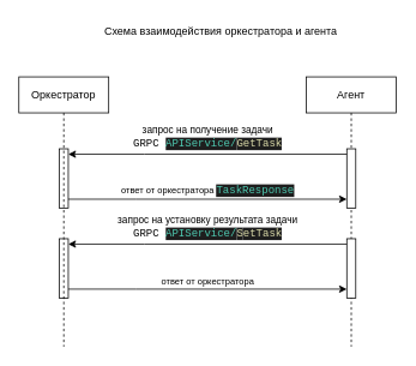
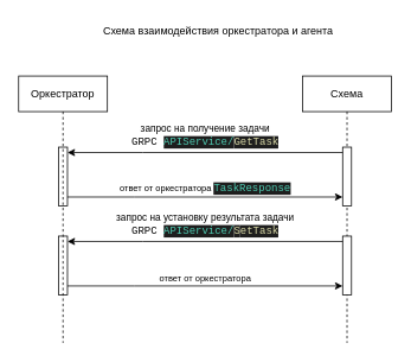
  <mxCell id="0" />
  <mxCell id="1" parent="0" />
- <mxCell id="2" value="Агент" style="shape=umlLifeline;perimeter=lifelinePerimeter;whiteSpace=wrap;html=1;container=0;dropTarget=0;collapsible=0;recursiveResize=0;outlineConnect=0;portConstraint=eastwest;newEdgeStyle={&quot;edgeStyle&quot;:&quot;elbowEdgeStyle&quot;,&quot;elbow&quot;:&quot;vertical&quot;,&quot;curved&quot;:0,&quot;rounded&quot;:0};" parent="1" vertex="1"><mxGeometry x="340" y="85" width="100" height="300" as="geometry" /></mxCell>
+ <mxCell id="2" value="Схема" style="shape=umlLifeline;perimeter=lifelinePerimeter;whiteSpace=wrap;html=1;container=0;dropTarget=0;collapsible=0;recursiveResize=0;outlineConnect=0;portConstraint=eastwest;newEdgeStyle={&quot;edgeStyle&quot;:&quot;elbowEdgeStyle&quot;,&quot;elbow&quot;:&quot;vertical&quot;,&quot;curved&quot;:0,&quot;rounded&quot;:0};" parent="1" vertex="1"><mxGeometry x="340" y="85" width="100" height="300" as="geometry" /></mxCell>
  <mxCell id="3" value="" style="html=1;points=[];perimeter=orthogonalPerimeter;outlineConnect=0;targetShapes=umlLifeline;portConstraint=eastwest;newEdgeStyle={&quot;edgeStyle&quot;:&quot;elbowEdgeStyle&quot;,&quot;elbow&quot;:&quot;vertical&quot;,&quot;curved&quot;:0,&quot;rounded&quot;:0};" parent="2" vertex="1"><mxGeometry x="-275" y="180" width="10" height="66" as="geometry" /></mxCell>
  <mxCell id="4" value="" style="html=1;points=[];perimeter=orthogonalPerimeter;outlineConnect=0;targetShapes=umlLifeline;portConstraint=eastwest;newEdgeStyle={&quot;edgeStyle&quot;:&quot;elbowEdgeStyle&quot;,&quot;elbow&quot;:&quot;vertical&quot;,&quot;curved&quot;:0,&quot;rounded&quot;:0};" parent="2" vertex="1"><mxGeometry x="45" y="180" width="10" height="66" as="geometry" /></mxCell>
  <mxCell id="5" value="запрос на установку результата задачи&lt;div&gt;&lt;div style=&quot;font-family: Menlo, Monaco, &amp;quot;Courier New&amp;quot;, monospace; font-size: 12px; line-height: 18px;&quot;&gt;&lt;span style=&quot;&quot;&gt;GRPC&amp;nbsp;&lt;/span&gt;&lt;span style=&quot;color: rgb(78, 201, 176); background-color: rgb(30, 30, 30);&quot;&gt;APIService/&lt;/span&gt;&lt;span style=&quot;background-color: rgb(30, 30, 30); color: rgb(220, 220, 170);&quot;&gt;S&lt;/span&gt;&lt;span style=&quot;background-color: rgb(30, 30, 30); color: rgb(220, 220, 170);&quot;&gt;etTask&lt;/span&gt;&lt;/div&gt;&lt;/div&gt;" style="html=1;verticalAlign=bottom;endArrow=none;edgeStyle=elbowEdgeStyle;elbow=vertical;curved=0;rounded=0;startArrow=classic;startFill=1;endFill=0;" parent="2" edge="1"><mxGeometry relative="1" as="geometry"><mxPoint x="-265" y="186" as="sourcePoint" /><Array as="points"><mxPoint x="-180" y="186" /></Array><mxPoint x="45" y="186" as="targetPoint" /><mxPoint as="offset" /></mxGeometry></mxCell>
  <mxCell id="6" value="&lt;font style=&quot;font-size: 10px;&quot;&gt;ответ от оркестратора&lt;/font&gt;" style="html=1;verticalAlign=bottom;endArrow=none;edgeStyle=elbowEdgeStyle;elbow=vertical;curved=0;rounded=0;endFill=0;startArrow=classic;startFill=1;" parent="2" edge="1"><mxGeometry relative="1" as="geometry"><mxPoint x="45" y="236" as="sourcePoint" /><Array as="points"><mxPoint x="-189.5" y="236" /></Array><mxPoint x="-265" y="236" as="targetPoint" /><mxPoint as="offset" /></mxGeometry></mxCell>
  <mxCell id="7" value="" style="html=1;points=[];perimeter=orthogonalPerimeter;outlineConnect=0;targetShapes=umlLifeline;portConstraint=eastwest;newEdgeStyle={&quot;edgeStyle&quot;:&quot;elbowEdgeStyle&quot;,&quot;elbow&quot;:&quot;vertical&quot;,&quot;curved&quot;:0,&quot;rounded&quot;:0};" parent="1" vertex="1"><mxGeometry x="65" y="165" width="10" height="66" as="geometry" /></mxCell>
  <mxCell id="8" value="" style="html=1;points=[];perimeter=orthogonalPerimeter;outlineConnect=0;targetShapes=umlLifeline;portConstraint=eastwest;newEdgeStyle={&quot;edgeStyle&quot;:&quot;elbowEdgeStyle&quot;,&quot;elbow&quot;:&quot;vertical&quot;,&quot;curved&quot;:0,&quot;rounded&quot;:0};" parent="1" vertex="1"><mxGeometry x="385" y="165" width="10" height="66" as="geometry" /></mxCell>
  <mxCell id="9" value="запрос на получение задачи&lt;div&gt;&lt;div style=&quot;font-family: Menlo, Monaco, &amp;quot;Courier New&amp;quot;, monospace; font-size: 12px; line-height: 18px;&quot;&gt;GRPC &lt;span style=&quot;color: rgb(78, 201, 176); background-color: rgb(30, 30, 30);&quot;&gt;APIService/&lt;/span&gt;&lt;span style=&quot;color: rgb(220, 220, 170); background-color: rgb(30, 30, 30);&quot;&gt;GetTask&lt;/span&gt;&lt;/div&gt;&lt;/div&gt;" style="html=1;verticalAlign=bottom;endArrow=none;edgeStyle=elbowEdgeStyle;elbow=vertical;curved=0;rounded=0;startArrow=classic;startFill=1;endFill=0;" parent="1" edge="1"><mxGeometry relative="1" as="geometry"><mxPoint x="75" y="171" as="sourcePoint" /><Array as="points"><mxPoint x="160" y="171" /></Array><mxPoint x="385" y="171" as="targetPoint" /><mxPoint as="offset" /></mxGeometry></mxCell>
  <mxCell id="10" value="&lt;font style=&quot;font-size: 10px;&quot;&gt;ответ от оркестратора&amp;nbsp;&lt;/font&gt;&lt;span style=&quot;color: rgb(78, 201, 176); background-color: rgb(30, 30, 30); font-family: Menlo, Monaco, &amp;quot;Courier New&amp;quot;, monospace; font-size: 12px;&quot;&gt;TaskResponse&lt;/span&gt;" style="html=1;verticalAlign=bottom;endArrow=none;edgeStyle=elbowEdgeStyle;elbow=vertical;curved=0;rounded=0;endFill=0;startArrow=classic;startFill=1;" parent="1" edge="1"><mxGeometry relative="1" as="geometry"><mxPoint x="385" y="221" as="sourcePoint" /><Array as="points"><mxPoint x="150.5" y="221" /></Array><mxPoint x="75" y="221" as="targetPoint" /><mxPoint as="offset" /></mxGeometry></mxCell>
  <mxCell id="11" value="Оркестратор" style="shape=umlLifeline;perimeter=lifelinePerimeter;whiteSpace=wrap;html=1;container=0;dropTarget=0;collapsible=0;recursiveResize=0;outlineConnect=0;portConstraint=eastwest;newEdgeStyle={&quot;edgeStyle&quot;:&quot;elbowEdgeStyle&quot;,&quot;elbow&quot;:&quot;vertical&quot;,&quot;curved&quot;:0,&quot;rounded&quot;:0};" parent="1" vertex="1"><mxGeometry x="20" y="85" width="100" height="300" as="geometry" /></mxCell>
  <mxCell id="12" value="Схема взаимодействия оркестратора и агента" style="text;html=1;align=center;verticalAlign=middle;whiteSpace=wrap;rounded=0;" parent="1" vertex="1"><mxGeometry x="50" y="20" width="390" height="30" as="geometry" /></mxCell>
